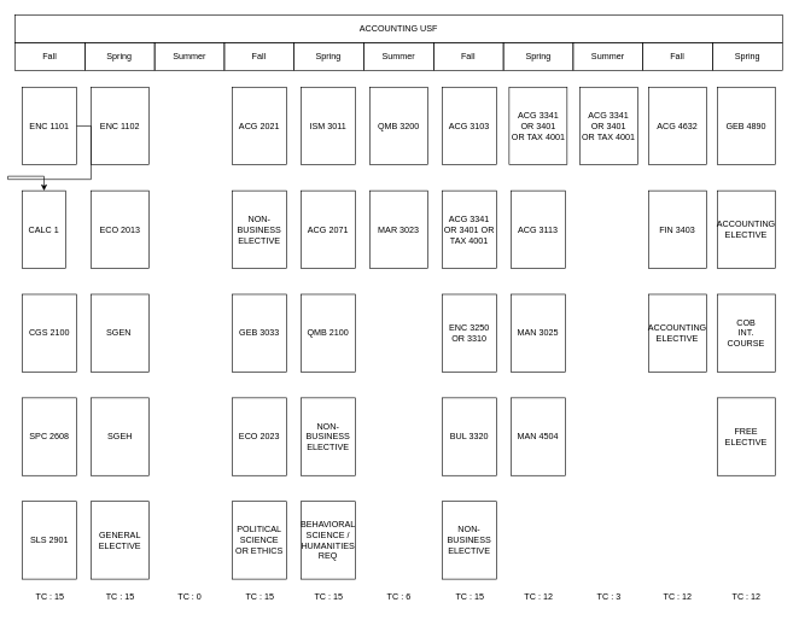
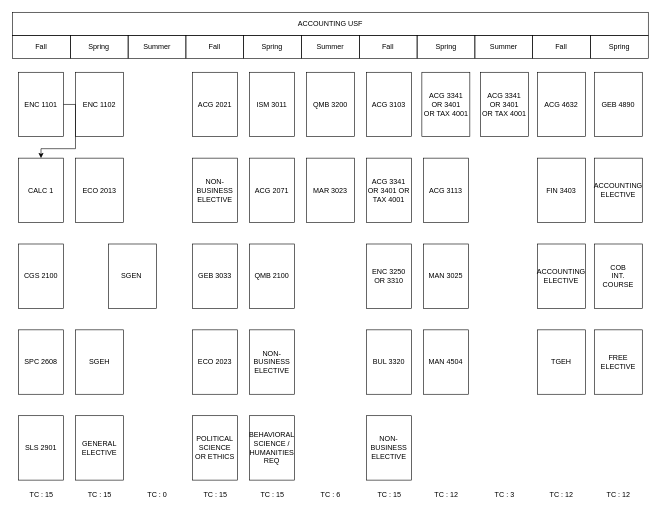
  <mxCell id="0" />
  <mxCell id="1" parent="0" />
  <mxCell id="2" value="" style="group" vertex="1" connectable="0" parent="1"><mxGeometry x="20" y="20" width="1060" height="76.74" as="geometry" /></mxCell>
  <mxCell id="3" value="ACCOUNTING USF" style="rounded=0;whiteSpace=wrap;html=1;fillColor=none;" vertex="1" parent="2"><mxGeometry width="1060" height="38.37" as="geometry" /></mxCell>
  <mxCell id="4" value="" style="group" vertex="1" connectable="0" parent="2"><mxGeometry y="38.37" width="1060" height="38.37" as="geometry" /></mxCell>
  <mxCell id="5" value="" style="group" vertex="1" connectable="0" parent="4"><mxGeometry x="867.273" width="192.727" height="38.37" as="geometry" /></mxCell>
  <mxCell id="6" value="Fall" style="rounded=0;whiteSpace=wrap;html=1;fillColor=none;" vertex="1" parent="5"><mxGeometry width="96.364" height="38.37" as="geometry" /></mxCell>
  <mxCell id="7" value="Spring" style="rounded=0;whiteSpace=wrap;html=1;fillColor=none;" vertex="1" parent="5"><mxGeometry x="96.364" width="96.364" height="38.37" as="geometry" /></mxCell>
  <mxCell id="8" value="" style="group" vertex="1" connectable="0" parent="4"><mxGeometry width="289.091" height="38.37" as="geometry" /></mxCell>
  <mxCell id="9" value="" style="group" vertex="1" connectable="0" parent="8"><mxGeometry width="289.091" height="38.37" as="geometry" /></mxCell>
  <mxCell id="10" value="Fall" style="rounded=0;whiteSpace=wrap;html=1;fillColor=none;" vertex="1" parent="9"><mxGeometry width="96.364" height="38.37" as="geometry" /></mxCell>
  <mxCell id="11" value="Spring" style="rounded=0;whiteSpace=wrap;html=1;fillColor=none;" vertex="1" parent="9"><mxGeometry x="96.364" width="96.364" height="38.37" as="geometry" /></mxCell>
  <mxCell id="12" value="Summer" style="rounded=0;whiteSpace=wrap;html=1;fillColor=none;" vertex="1" parent="9"><mxGeometry x="192.727" width="96.364" height="38.37" as="geometry" /></mxCell>
  <mxCell id="13" value="" style="group" vertex="1" connectable="0" parent="4"><mxGeometry x="289.091" width="289.091" height="38.37" as="geometry" /></mxCell>
  <mxCell id="14" value="" style="group" vertex="1" connectable="0" parent="13"><mxGeometry width="289.091" height="38.37" as="geometry" /></mxCell>
  <mxCell id="15" value="Fall" style="rounded=0;whiteSpace=wrap;html=1;fillColor=none;" vertex="1" parent="14"><mxGeometry width="96.364" height="38.37" as="geometry" /></mxCell>
  <mxCell id="16" value="Spring" style="rounded=0;whiteSpace=wrap;html=1;fillColor=none;" vertex="1" parent="14"><mxGeometry x="96.364" width="96.364" height="38.37" as="geometry" /></mxCell>
  <mxCell id="17" value="Summer" style="rounded=0;whiteSpace=wrap;html=1;fillColor=none;" vertex="1" parent="14"><mxGeometry x="192.727" width="96.364" height="38.37" as="geometry" /></mxCell>
  <mxCell id="18" value="" style="group" vertex="1" connectable="0" parent="4"><mxGeometry x="578.182" width="289.091" height="38.37" as="geometry" /></mxCell>
  <mxCell id="19" value="" style="group" vertex="1" connectable="0" parent="18"><mxGeometry width="289.091" height="38.37" as="geometry" /></mxCell>
  <mxCell id="20" value="Fall" style="rounded=0;whiteSpace=wrap;html=1;fillColor=none;" vertex="1" parent="19"><mxGeometry width="96.364" height="38.37" as="geometry" /></mxCell>
  <mxCell id="21" value="Spring" style="rounded=0;whiteSpace=wrap;html=1;fillColor=none;" vertex="1" parent="19"><mxGeometry x="96.364" width="96.364" height="38.37" as="geometry" /></mxCell>
  <mxCell id="22" value="Summer" style="rounded=0;whiteSpace=wrap;html=1;fillColor=none;" vertex="1" parent="19"><mxGeometry x="192.727" width="96.364" height="38.37" as="geometry" /></mxCell>
  <mxCell id="23" value="ENC 1101" style="rounded=0;whiteSpace=wrap;html=1;fillColor=none;" vertex="1" parent="1"><mxGeometry x="30" y="120" width="75" height="107.368" as="geometry" /></mxCell>
- <mxCell id="24" value="CALC 1" style="rounded=0;whiteSpace=wrap;html=1;fillColor=none;" vertex="1" parent="1"><mxGeometry x="30" y="263.158" width="60" height="107.368" as="geometry" /></mxCell>
+ <mxCell id="24" value="CALC 1" style="rounded=0;whiteSpace=wrap;html=1;fillColor=none;" vertex="1" parent="1"><mxGeometry x="30" y="263.158" width="75" height="107.368" as="geometry" /></mxCell>
  <mxCell id="25" value="CGS 2100" style="rounded=0;whiteSpace=wrap;html=1;fillColor=none;" vertex="1" parent="1"><mxGeometry x="30" y="406.316" width="75" height="107.368" as="geometry" /></mxCell>
  <mxCell id="26" value="SPC 2608" style="rounded=0;whiteSpace=wrap;html=1;fillColor=none;" vertex="1" parent="1"><mxGeometry x="30" y="549.474" width="75" height="107.368" as="geometry" /></mxCell>
  <mxCell id="27" value="SLS 2901" style="rounded=0;whiteSpace=wrap;html=1;fillColor=none;" vertex="1" parent="1"><mxGeometry x="30" y="692.632" width="75" height="107.368" as="geometry" /></mxCell>
  <mxCell id="28" value="ENC 1102" style="rounded=0;whiteSpace=wrap;html=1;fillColor=none;" vertex="1" parent="1"><mxGeometry x="125" y="120" width="80" height="107.368" as="geometry" /></mxCell>
  <mxCell id="29" style="edgeStyle=orthogonalEdgeStyle;rounded=0;orthogonalLoop=1;jettySize=auto;html=1;exitX=1;exitY=0.5;exitDx=0;exitDy=0;" edge="1" parent="1" source="23" target="24"><mxGeometry relative="1" as="geometry" /></mxCell>
  <mxCell id="30" value="ACG 3341 &lt;br&gt;OR 3401 &lt;br&gt;OR TAX 4001" style="rounded=0;whiteSpace=wrap;html=1;fillColor=none;" vertex="1" parent="1"><mxGeometry x="800" y="120" width="80" height="107.368" as="geometry" /></mxCell>
  <mxCell id="31" value="ECO 2013" style="rounded=0;whiteSpace=wrap;html=1;fillColor=none;" vertex="1" parent="1"><mxGeometry x="125" y="263.158" width="80" height="107.368" as="geometry" /></mxCell>
- <mxCell id="32" value="SGEN&amp;nbsp;" style="rounded=0;whiteSpace=wrap;html=1;fillColor=none;" vertex="1" parent="1"><mxGeometry x="125" y="406.316" width="80" height="107.368" as="geometry" /></mxCell>
+ <mxCell id="32" value="SGEN&amp;nbsp;" style="rounded=0;whiteSpace=wrap;html=1;fillColor=none;" vertex="1" parent="1"><mxGeometry x="180" y="406.316" width="80" height="107.368" as="geometry" /></mxCell>
  <mxCell id="33" value="SGEH" style="rounded=0;whiteSpace=wrap;html=1;fillColor=none;" vertex="1" parent="1"><mxGeometry x="125" y="549.474" width="80" height="107.368" as="geometry" /></mxCell>
  <mxCell id="34" value="GENERAL ELECTIVE" style="rounded=0;whiteSpace=wrap;html=1;fillColor=none;" vertex="1" parent="1"><mxGeometry x="125" y="692.632" width="80" height="107.368" as="geometry" /></mxCell>
  <mxCell id="35" value="ISM 3011" style="rounded=0;whiteSpace=wrap;html=1;fillColor=none;" vertex="1" parent="1"><mxGeometry x="415" y="120" width="75" height="107.368" as="geometry" /></mxCell>
  <mxCell id="36" value="ACG 2071" style="rounded=0;whiteSpace=wrap;html=1;fillColor=none;" vertex="1" parent="1"><mxGeometry x="415" y="263.158" width="75" height="107.368" as="geometry" /></mxCell>
  <mxCell id="37" value="QMB 2100" style="rounded=0;whiteSpace=wrap;html=1;fillColor=none;" vertex="1" parent="1"><mxGeometry x="415" y="406.316" width="75" height="107.368" as="geometry" /></mxCell>
  <mxCell id="38" value="NON-BUSINESS ELECTIVE" style="rounded=0;whiteSpace=wrap;html=1;fillColor=none;" vertex="1" parent="1"><mxGeometry x="415" y="549.474" width="75" height="107.368" as="geometry" /></mxCell>
  <mxCell id="39" value="BEHAVIORAL&lt;br&gt;SCIENCE /&lt;br&gt;HUMANITIES&lt;br&gt;REQ" style="rounded=0;whiteSpace=wrap;html=1;fillColor=none;" vertex="1" parent="1"><mxGeometry x="415" y="692.632" width="75" height="107.368" as="geometry" /></mxCell>
  <mxCell id="40" value="ACG 2021" style="rounded=0;whiteSpace=wrap;html=1;fillColor=none;" vertex="1" parent="1"><mxGeometry x="320" y="120" width="75" height="107.368" as="geometry" /></mxCell>
  <mxCell id="41" value="GEB 3033" style="rounded=0;whiteSpace=wrap;html=1;fillColor=none;" vertex="1" parent="1"><mxGeometry x="320" y="406.316" width="75" height="107.368" as="geometry" /></mxCell>
  <mxCell id="42" value="NON-BUSINESS ELECTIVE" style="rounded=0;whiteSpace=wrap;html=1;fillColor=none;" vertex="1" parent="1"><mxGeometry x="320" y="263.158" width="75" height="107.368" as="geometry" /></mxCell>
  <mxCell id="43" value="POLITICAL SCIENCE OR ETHICS" style="rounded=0;whiteSpace=wrap;html=1;fillColor=none;" vertex="1" parent="1"><mxGeometry x="320" y="692.632" width="75" height="107.368" as="geometry" /></mxCell>
  <mxCell id="44" value="ECO 2023" style="rounded=0;whiteSpace=wrap;html=1;fillColor=none;" vertex="1" parent="1"><mxGeometry x="320" y="549.474" width="75" height="107.368" as="geometry" /></mxCell>
  <mxCell id="45" value="ACG 3103" style="rounded=0;whiteSpace=wrap;html=1;fillColor=none;" vertex="1" parent="1"><mxGeometry x="610" y="120" width="75" height="107.368" as="geometry" /></mxCell>
  <mxCell id="46" value="ACG 3341 OR 3401 OR TAX 4001" style="rounded=0;whiteSpace=wrap;html=1;fillColor=none;" vertex="1" parent="1"><mxGeometry x="610" y="263.158" width="75" height="107.368" as="geometry" /></mxCell>
  <mxCell id="47" value="ENC 3250 OR 3310" style="rounded=0;whiteSpace=wrap;html=1;fillColor=none;" vertex="1" parent="1"><mxGeometry x="610" y="406.316" width="75" height="107.368" as="geometry" /></mxCell>
  <mxCell id="48" value="BUL 3320&lt;span style=&quot;color: rgba(0 , 0 , 0 , 0) ; font-family: monospace ; font-size: 0px&quot;&gt;%3CmxGraphModel%3E%3Croot%3E%3CmxCell%20id%3D%220%22%2F%3E%3CmxCell%20id%3D%221%22%20parent%3D%220%22%2F%3E%3CmxCell%20id%3D%222%22%20value%3D%22ENC%203250%20OR%203310%22%20style%3D%22rounded%3D0%3BwhiteSpace%3Dwrap%3Bhtml%3D1%3BfillColor%3Dnone%3B%22%20vertex%3D%221%22%20parent%3D%221%22%3E%3CmxGeometry%20x%3D%22560%22%20y%3D%22-1440%22%20width%3D%2270%22%20height%3D%2260%22%20as%3D%22geometry%22%2F%3E%3C%2FmxCell%3E%3C%2Froot%3E%3C%2FmxGraphModel%3E&lt;/span&gt;" style="rounded=0;whiteSpace=wrap;html=1;fillColor=none;" vertex="1" parent="1"><mxGeometry x="610" y="549.474" width="75" height="107.368" as="geometry" /></mxCell>
  <mxCell id="49" value="NON-BUSINESS ELECTIVE" style="rounded=0;whiteSpace=wrap;html=1;fillColor=none;" vertex="1" parent="1"><mxGeometry x="610" y="692.632" width="75" height="107.368" as="geometry" /></mxCell>
  <mxCell id="50" value="ACG 3113" style="rounded=0;whiteSpace=wrap;html=1;fillColor=none;" vertex="1" parent="1"><mxGeometry x="705" y="263.158" width="75" height="107.368" as="geometry" /></mxCell>
  <mxCell id="51" value="MAN 3025" style="rounded=0;whiteSpace=wrap;html=1;fillColor=none;" vertex="1" parent="1"><mxGeometry x="705" y="406.316" width="75" height="107.368" as="geometry" /></mxCell>
  <mxCell id="52" value="MAN 4504" style="rounded=0;whiteSpace=wrap;html=1;fillColor=none;" vertex="1" parent="1"><mxGeometry x="705" y="549.474" width="75" height="107.368" as="geometry" /></mxCell>
  <mxCell id="53" value="QMB 3200" style="rounded=0;whiteSpace=wrap;html=1;fillColor=none;" vertex="1" parent="1"><mxGeometry x="510" y="120" width="80" height="107.368" as="geometry" /></mxCell>
  <mxCell id="54" value="MAR 3023" style="rounded=0;whiteSpace=wrap;html=1;fillColor=none;" vertex="1" parent="1"><mxGeometry x="510" y="263.158" width="80" height="107.368" as="geometry" /></mxCell>
  <mxCell id="55" value="ACG 4632" style="rounded=0;whiteSpace=wrap;html=1;fillColor=none;" vertex="1" parent="1"><mxGeometry x="895" y="120" width="80" height="107.368" as="geometry" /></mxCell>
  <mxCell id="56" value="FIN 3403" style="rounded=0;whiteSpace=wrap;html=1;fillColor=none;" vertex="1" parent="1"><mxGeometry x="895" y="263.158" width="80" height="107.368" as="geometry" /></mxCell>
  <mxCell id="57" value="ACCOUNTING&lt;br&gt;ELECTIVE" style="rounded=0;whiteSpace=wrap;html=1;fillColor=none;" vertex="1" parent="1"><mxGeometry x="895" y="406.316" width="80" height="107.368" as="geometry" /></mxCell>
+ <mxCell id="58" value="TGEH" style="rounded=0;whiteSpace=wrap;html=1;fillColor=none;" vertex="1" parent="1"><mxGeometry x="895" y="549.474" width="80" height="107.368" as="geometry" /></mxCell>
  <mxCell id="59" value="GEB 4890" style="rounded=0;whiteSpace=wrap;html=1;fillColor=none;" vertex="1" parent="1"><mxGeometry x="990" y="120" width="80" height="107.368" as="geometry" /></mxCell>
  <mxCell id="60" value="ACCOUNTING&lt;br&gt;ELECTIVE" style="rounded=0;whiteSpace=wrap;html=1;fillColor=none;" vertex="1" parent="1"><mxGeometry x="990" y="263.158" width="80" height="107.368" as="geometry" /></mxCell>
  <mxCell id="61" value="COB&lt;br&gt;INT.&lt;br&gt;COURSE" style="rounded=0;whiteSpace=wrap;html=1;fillColor=none;" vertex="1" parent="1"><mxGeometry x="990" y="406.316" width="80" height="107.368" as="geometry" /></mxCell>
  <mxCell id="62" value="FREE ELECTIVE" style="rounded=0;whiteSpace=wrap;html=1;fillColor=none;" vertex="1" parent="1"><mxGeometry x="990" y="549.474" width="80" height="107.368" as="geometry" /></mxCell>
  <mxCell id="63" value="ACG 3341 &lt;br&gt;OR 3401 &lt;br&gt;OR TAX 4001" style="rounded=0;whiteSpace=wrap;html=1;fillColor=none;" vertex="1" parent="1"><mxGeometry x="702.5" y="120" width="80" height="107.368" as="geometry" /></mxCell>
  <mxCell id="64" value="TC : 15" style="text;html=1;align=center;verticalAlign=middle;resizable=0;points=[];autosize=1;" vertex="1" parent="1"><mxGeometry x="42.5" y="815" width="50" height="20" as="geometry" /></mxCell>
  <mxCell id="65" value="TC : 15" style="text;html=1;align=center;verticalAlign=middle;resizable=0;points=[];autosize=1;" vertex="1" parent="1"><mxGeometry x="140" y="815" width="50" height="20" as="geometry" /></mxCell>
  <mxCell id="66" value="TC : 15" style="text;html=1;align=center;verticalAlign=middle;resizable=0;points=[];autosize=1;" vertex="1" parent="1"><mxGeometry x="332.5" y="815" width="50" height="20" as="geometry" /></mxCell>
  <mxCell id="67" value="TC : 15" style="text;html=1;align=center;verticalAlign=middle;resizable=0;points=[];autosize=1;" vertex="1" parent="1"><mxGeometry x="427.5" y="815" width="50" height="20" as="geometry" /></mxCell>
  <mxCell id="68" value="TC : 15" style="text;html=1;align=center;verticalAlign=middle;resizable=0;points=[];autosize=1;" vertex="1" parent="1"><mxGeometry x="622.5" y="815" width="50" height="20" as="geometry" /></mxCell>
  <mxCell id="69" value="TC : 12" style="text;html=1;align=center;verticalAlign=middle;resizable=0;points=[];autosize=1;" vertex="1" parent="1"><mxGeometry x="717.5" y="815" width="50" height="20" as="geometry" /></mxCell>
  <mxCell id="70" value="TC : 12" style="text;html=1;align=center;verticalAlign=middle;resizable=0;points=[];autosize=1;" vertex="1" parent="1"><mxGeometry x="910" y="815" width="50" height="20" as="geometry" /></mxCell>
  <mxCell id="71" value="TC : 12" style="text;html=1;align=center;verticalAlign=middle;resizable=0;points=[];autosize=1;" vertex="1" parent="1"><mxGeometry x="1005" y="815" width="50" height="20" as="geometry" /></mxCell>
  <mxCell id="72" value="TC : 0" style="text;html=1;align=center;verticalAlign=middle;resizable=0;points=[];autosize=1;" vertex="1" parent="1"><mxGeometry x="238" y="815" width="45" height="20" as="geometry" /></mxCell>
  <mxCell id="73" value="TC : 6" style="text;html=1;align=center;verticalAlign=middle;resizable=0;points=[];autosize=1;" vertex="1" parent="1"><mxGeometry x="527.5" y="815" width="45" height="20" as="geometry" /></mxCell>
  <mxCell id="74" value="TC : 3" style="text;html=1;align=center;verticalAlign=middle;resizable=0;points=[];autosize=1;" vertex="1" parent="1"><mxGeometry x="817.5" y="815" width="45" height="20" as="geometry" /></mxCell>
